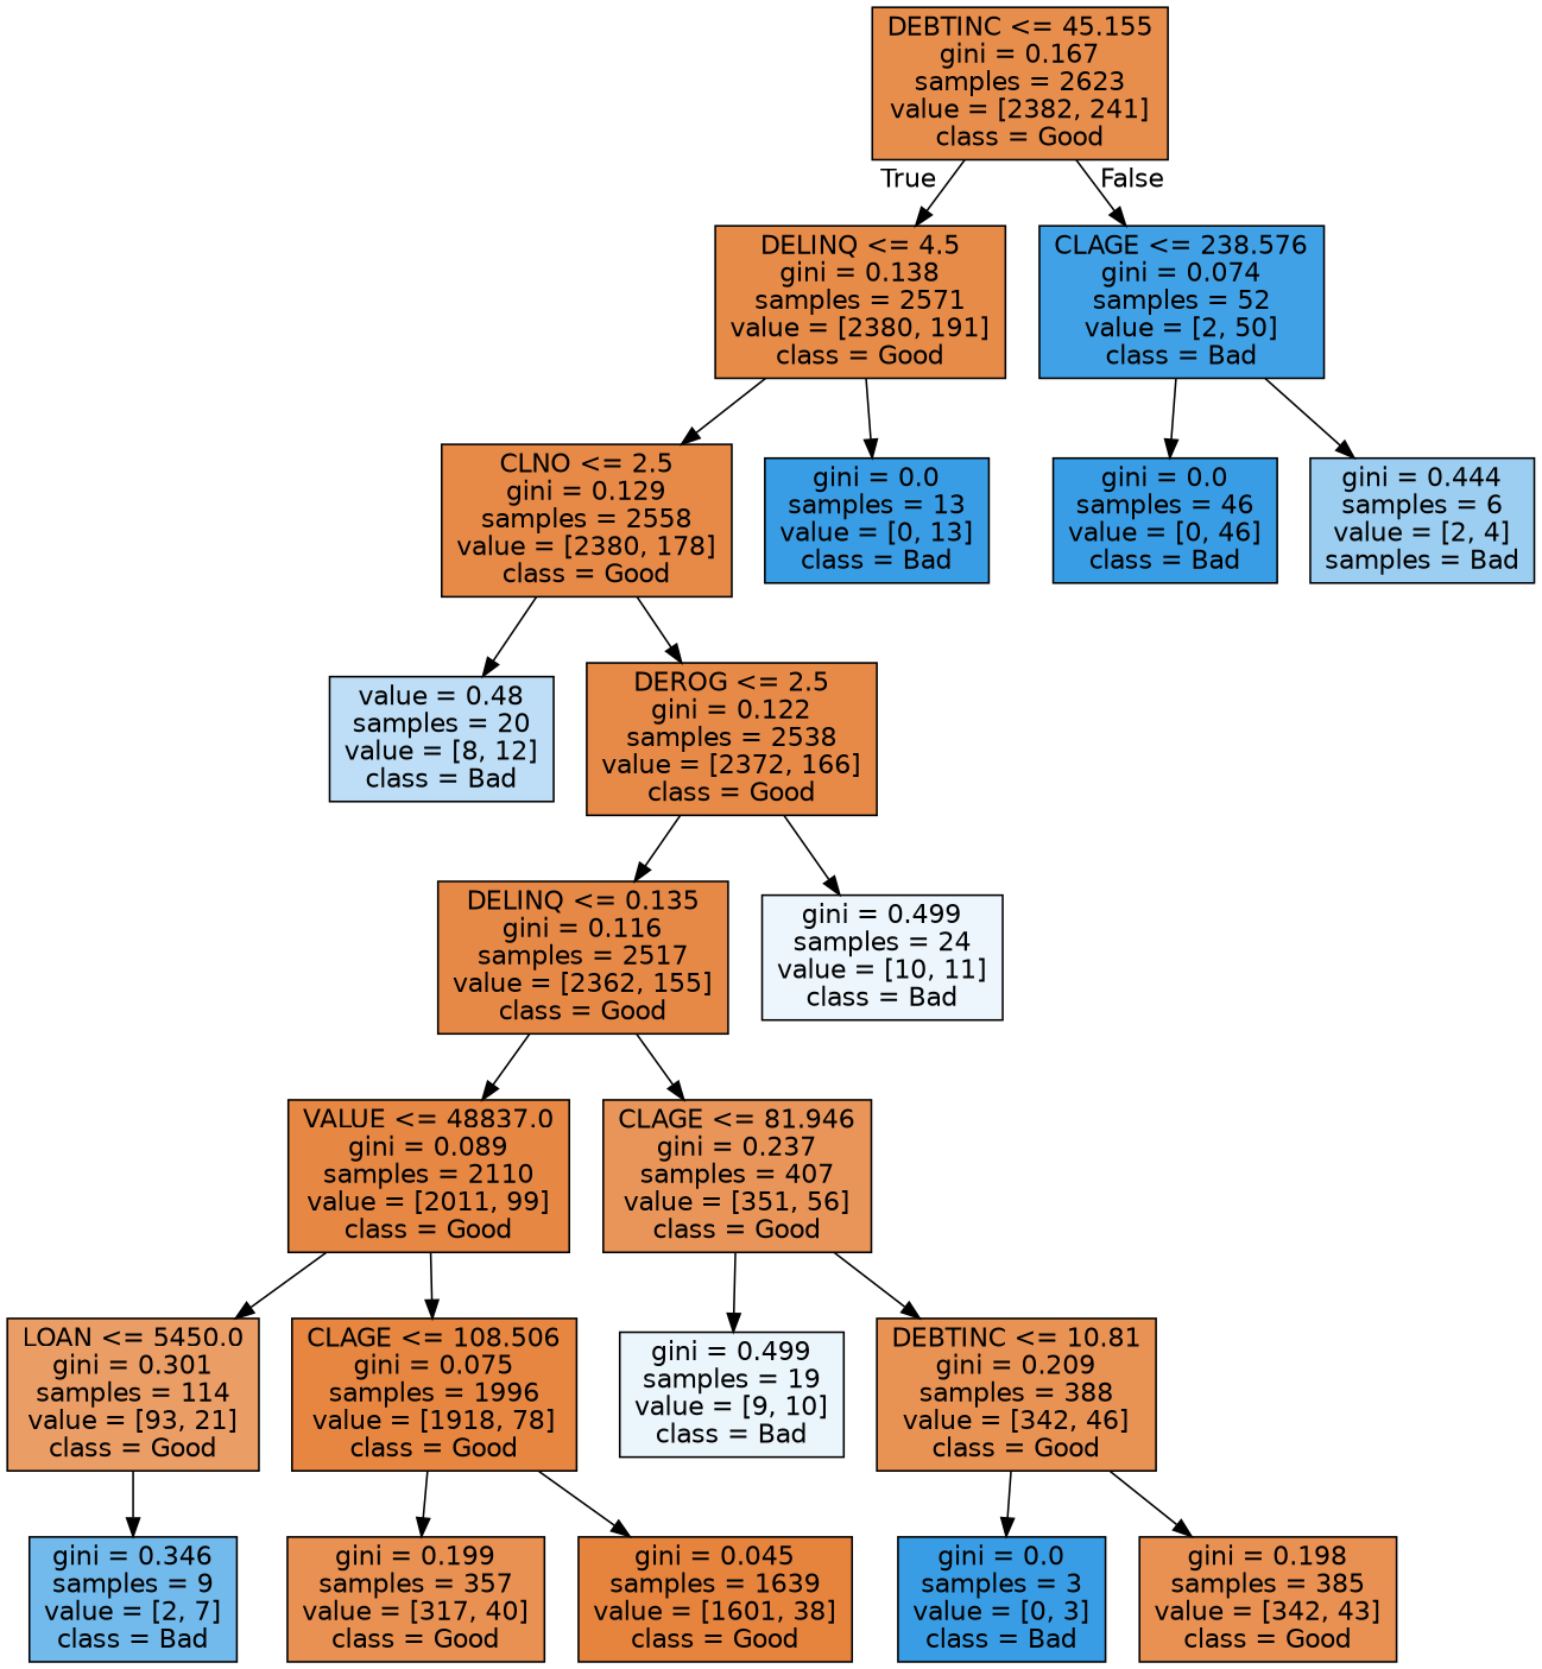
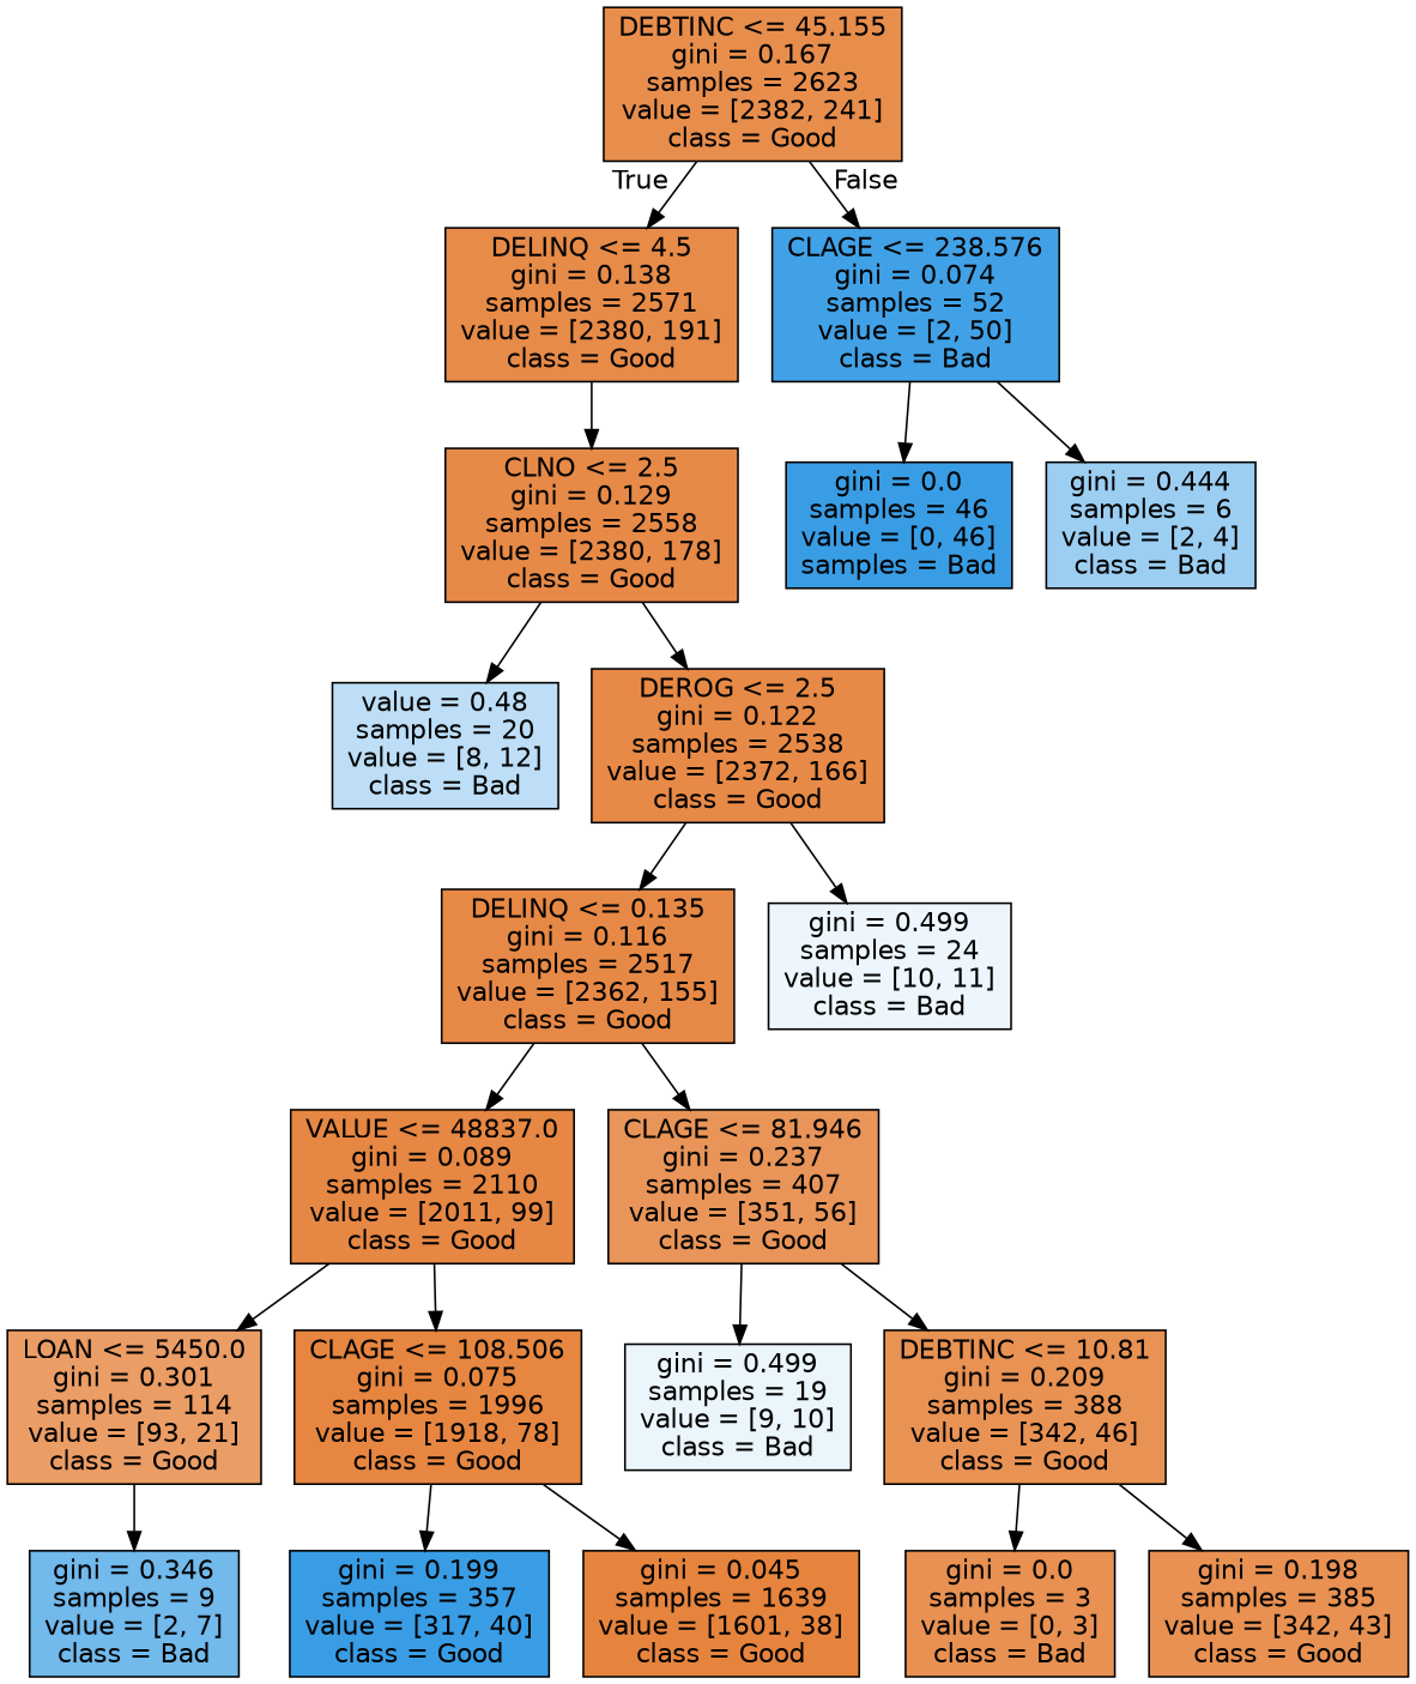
  digraph {
    node [color=black fillcolor="#399de5" fontname=helvetica shape=box style=filled]
    edge [fontname=helvetica]
    n1 [fillcolor="#e88e4d" label="DEBTINC <= 45.155\ngini = 0.167\nsamples = 2623\nvalue = [2382, 241]\nclass = Good"]
    n2 [fillcolor="#e78b49" label="DELINQ <= 4.5\ngini = 0.138\nsamples = 2571\nvalue = [2380, 191]\nclass = Good"]
    n3 [fillcolor="#41a1e6" label="CLAGE <= 238.576\ngini = 0.074\nsamples = 52\nvalue = [2, 50]\nclass = Bad"]
    n4 [fillcolor="#e78a48" label="CLNO <= 2.5\ngini = 0.129\nsamples = 2558\nvalue = [2380, 178]\nclass = Good"]
-   n5 [label="gini = 0.0\nsamples = 13\nvalue = [0, 13]\nclass = Bad"]
-   n6 [label="gini = 0.0\nsamples = 46\nvalue = [0, 46]\nclass = Bad"]
-   n7 [fillcolor="#9ccef2" label="gini = 0.444\nsamples = 6\nvalue = [2, 4]\nsamples = Bad"]
+   n6 [label="gini = 0.0\nsamples = 46\nvalue = [0, 46]\nsamples = Bad"]
+   n7 [fillcolor="#9ccef2" label="gini = 0.444\nsamples = 6\nvalue = [2, 4]\nclass = Bad"]
    n8 [fillcolor="#bddef6" label="value = 0.48\nsamples = 20\nvalue = [8, 12]\nclass = Bad"]
    n9 [fillcolor="#e78a47" label="DEROG <= 2.5\ngini = 0.122\nsamples = 2538\nvalue = [2372, 166]\nclass = Good"]
    n10 [fillcolor="#e78946" label="DELINQ <= 0.135\ngini = 0.116\nsamples = 2517\nvalue = [2362, 155]\nclass = Good"]
    n11 [fillcolor="#edf6fd" label="gini = 0.499\nsamples = 24\nvalue = [10, 11]\nclass = Bad"]
    n12 [fillcolor="#e68743" label="VALUE <= 48837.0\ngini = 0.089\nsamples = 2110\nvalue = [2011, 99]\nclass = Good"]
    n13 [fillcolor="#e99559" label="CLAGE <= 81.946\ngini = 0.237\nsamples = 407\nvalue = [351, 56]\nclass = Good"]
    n14 [fillcolor="#eb9d66" label="LOAN <= 5450.0\ngini = 0.301\nsamples = 114\nvalue = [93, 21]\nclass = Good"]
    n15 [fillcolor="#e68641" label="CLAGE <= 108.506\ngini = 0.075\nsamples = 1996\nvalue = [1918, 78]\nclass = Good"]
    n16 [fillcolor="#ebf5fc" label="gini = 0.499\nsamples = 19\nvalue = [9, 10]\nclass = Bad"]
    n17 [fillcolor="#e89254" label="DEBTINC <= 10.81\ngini = 0.209\nsamples = 388\nvalue = [342, 46]\nclass = Good"]
    n18 [fillcolor="#72b9ec" label="gini = 0.346\nsamples = 9\nvalue = [2, 7]\nclass = Bad"]
-   n19 [fillcolor="#e89152" label="gini = 0.199\nsamples = 357\nvalue = [317, 40]\nclass = Good"]
+   n19 [label="gini = 0.199\nsamples = 357\nvalue = [317, 40]\nclass = Good"]
    n20 [fillcolor="#e6843e" label="gini = 0.045\nsamples = 1639\nvalue = [1601, 38]\nclass = Good"]
-   n21 [label="gini = 0.0\nsamples = 3\nvalue = [0, 3]\nclass = Bad"]
+   n21 [fillcolor="#e89152" label="gini = 0.0\nsamples = 3\nvalue = [0, 3]\nclass = Bad"]
    n22 [fillcolor="#e89152" label="gini = 0.198\nsamples = 385\nvalue = [342, 43]\nclass = Good"]
    n1 -> n2 [headlabel=True labelangle=45 labeldistance=2.5]
    n1 -> n3 [headlabel=False labelangle=-45 labeldistance=2.5]
    n2 -> n4
-   n2 -> n5
    n3 -> n6
    n3 -> n7
    n4 -> n8
    n4 -> n9
    n9 -> n10
    n9 -> n11
    n10 -> n12
    n10 -> n13
    n12 -> n14
    n12 -> n15
    n13 -> n16
    n13 -> n17
    n14 -> n18
    n15 -> n19
    n15 -> n20
    n17 -> n21
    n17 -> n22
  }
